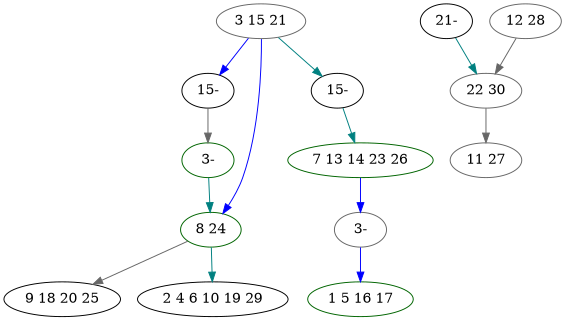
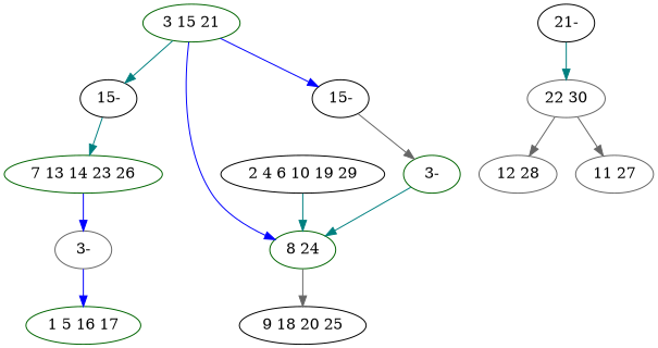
  digraph {
    node [color=darkgreen]
    edge [color=teal]
-   n1 [color=gray40 label="3 15 21"]
+   n1 [label="3 15 21"]
    n2 [color=black label="15-"]
    n3 [color=black label="15-"]
    n4 [label="8 24"]
    n5 [color=black label="21-"]
    n6 [color=gray40 label="22 30"]
    n7 [label="3-"]
    n8 [label="7 13 14 23 26"]
    n9 [color=gray40 label="12 28"]
    n10 [color=gray40 label="11 27"]
    n11 [color=gray40 label="3-"]
    n12 [color=black label="2 4 6 10 19 29"]
    n13 [color=black label="9 18 20 25"]
    n14 [label="1 5 16 17"]
    n1 -> n2 [color=blue]
    n1 -> n3
    n1 -> n4 [color=blue]
    n2 -> n7 [color=gray40]
    n3 -> n8
-   n4 -> n12
+   n12 -> n4
    n4 -> n13 [color=gray40]
    n5 -> n6
-   n9 -> n6 [color=gray40]
+   n6 -> n9 [color=gray40]
    n6 -> n10 [color=gray40]
    n7 -> n4
    n8 -> n11 [color=blue]
    n11 -> n14 [color=blue]
  }
